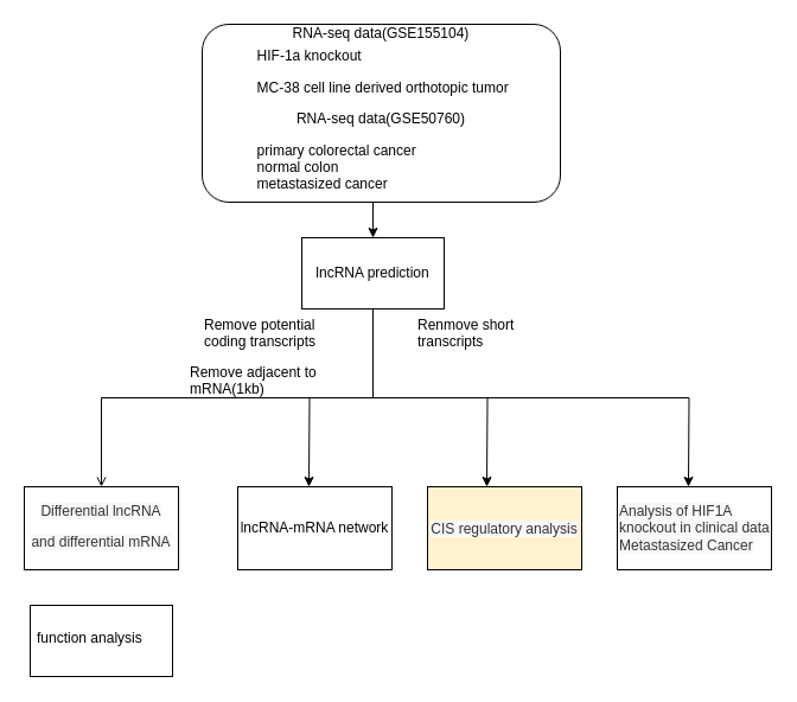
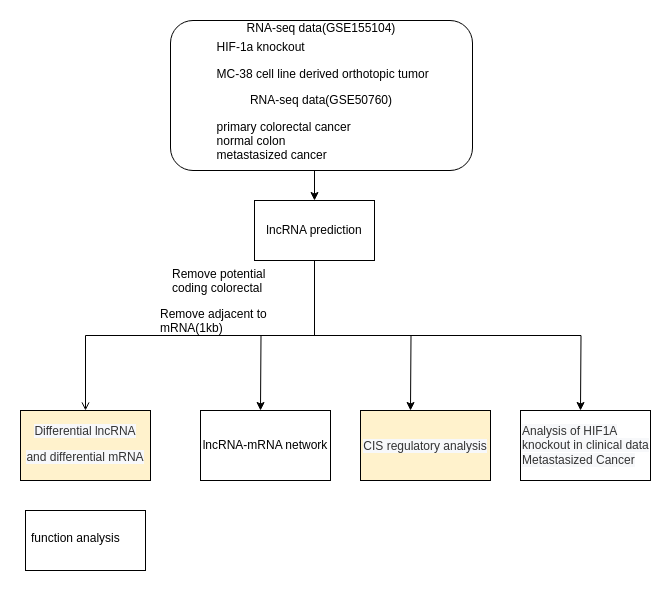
  <mxCell id="0" />
  <mxCell id="1" parent="0" />
  <mxCell id="2" style="edgeStyle=orthogonalEdgeStyle;rounded=0;orthogonalLoop=1;jettySize=auto;html=1;exitX=0.5;exitY=1;exitDx=0;exitDy=0;entryX=0.5;entryY=0;entryDx=0;entryDy=0;" edge="1" parent="1" source="3"><mxGeometry relative="1" as="geometry"><mxPoint x="314" y="200" as="targetPoint" /></mxGeometry></mxCell>
  <mxCell id="3" value="&lt;p style=&quot;line-height: 0%&quot;&gt;&lt;font style=&quot;font-size: 12px&quot;&gt;RNA-seq data(GSE155104)&lt;/font&gt;&lt;/p&gt;&lt;p style=&quot;text-align: left&quot;&gt;&lt;font style=&quot;font-size: 12px&quot;&gt;&lt;span style=&quot;background-color: rgb(255 , 255 , 255) ; font-family: &amp;#34;verdana&amp;#34; , &amp;#34;arial&amp;#34; , &amp;#34;helvetica&amp;#34; , sans-serif&quot;&gt;&amp;nbsp; HIF-1a knockout&lt;/span&gt;&lt;/font&gt;&lt;/p&gt;&lt;p style=&quot;text-align: left&quot;&gt;&lt;font style=&quot;font-size: 12px&quot;&gt;&lt;span style=&quot;font-family: &amp;#34;verdana&amp;#34; , &amp;#34;arial&amp;#34; , &amp;#34;helvetica&amp;#34; , sans-serif ; background-color: rgb(255 , 255 , 255)&quot;&gt;&amp;nbsp; MC-38 cell line derived orthotopic tumor&lt;/span&gt;&lt;/font&gt;&lt;span&gt;&amp;nbsp;&lt;/span&gt;&lt;/p&gt;&lt;p&gt;&lt;font style=&quot;font-size: 12px&quot;&gt;&lt;font style=&quot;font-size: 12px&quot;&gt;RNA-seq data(GSE50760)&lt;br&gt;&lt;/font&gt;&lt;/font&gt;&lt;/p&gt;&lt;p&gt;&lt;/p&gt;&lt;div style=&quot;text-align: left&quot;&gt;&lt;span style=&quot;background-color: rgb(255 , 255 , 255) ; font-family: &amp;#34;verdana&amp;#34; , &amp;#34;arial&amp;#34; , &amp;#34;helvetica&amp;#34; , sans-serif&quot;&gt;&amp;nbsp; primary colorectal cancer&amp;nbsp;&lt;/span&gt;&lt;/div&gt;&lt;font style=&quot;font-size: 12px&quot;&gt;&lt;div style=&quot;text-align: left&quot;&gt;&lt;span style=&quot;background-color: rgb(255 , 255 , 255) ; font-family: &amp;#34;verdana&amp;#34; , &amp;#34;arial&amp;#34; , &amp;#34;helvetica&amp;#34; , sans-serif&quot;&gt;&amp;nbsp; normal colon&lt;/span&gt;&lt;/div&gt;&lt;font style=&quot;font-size: 12px&quot;&gt;&lt;div style=&quot;text-align: left&quot;&gt;&lt;span style=&quot;background-color: rgb(255 , 255 , 255) ; font-family: &amp;#34;verdana&amp;#34; , &amp;#34;arial&amp;#34; , &amp;#34;helvetica&amp;#34; , sans-serif&quot;&gt;&amp;nbsp; metastasized cancer&lt;/span&gt;&lt;/div&gt;&lt;/font&gt;&lt;/font&gt;&lt;p&gt;&lt;/p&gt;&lt;p&gt;&lt;/p&gt;" style="rounded=1;whiteSpace=wrap;html=1;fontSize=12;glass=0;strokeWidth=1;shadow=0;" parent="1" vertex="1"><mxGeometry x="170" y="20" width="302" height="150" as="geometry" /></mxCell>
- <mxCell id="4" value="Remove potential&#10;coding transcripts" style="text;whiteSpace=wrap;html=1;" vertex="1" parent="1"><mxGeometry x="170" y="260" width="120" height="40" as="geometry" /></mxCell>
- <mxCell id="5" value="Renmove short&#10;transcripts" style="text;whiteSpace=wrap;html=1;" vertex="1" parent="1"><mxGeometry x="350" y="260" width="110" height="40" as="geometry" /></mxCell>
+ <mxCell id="4" value="Remove potential&#10;coding colorectal" style="text;whiteSpace=wrap;html=1;" vertex="1" parent="1"><mxGeometry x="170" y="260" width="120" height="40" as="geometry" /></mxCell>
  <mxCell id="6" value="Remove adjacent to&#10;mRNA(1kb)" style="text;whiteSpace=wrap;html=1;" vertex="1" parent="1"><mxGeometry x="158" y="300" width="130" height="40" as="geometry" /></mxCell>
- <mxCell id="7" value="&lt;p&gt;&lt;span style=&quot;color: rgb(51 , 51 , 51) ; line-height: 26px ; background-color: rgb(247 , 248 , 250)&quot;&gt;&lt;font style=&quot;font-size: 12px&quot;&gt;Differential lncRNA and differential mRNA&lt;/font&gt;&lt;/span&gt;&lt;/p&gt;" style="whiteSpace=wrap;html=1;shadow=0;strokeWidth=1;spacing=6;spacingTop=-4;" vertex="1" parent="1"><mxGeometry x="20" y="410" width="130" height="70" as="geometry" /></mxCell>
+ <mxCell id="7" value="&lt;p&gt;&lt;span style=&quot;color: rgb(51 , 51 , 51) ; line-height: 26px ; background-color: rgb(247 , 248 , 250)&quot;&gt;&lt;font style=&quot;font-size: 12px&quot;&gt;Differential lncRNA and differential mRNA&lt;/font&gt;&lt;/span&gt;&lt;/p&gt;" style="whiteSpace=wrap;html=1;shadow=0;strokeWidth=1;spacing=6;spacingTop=-4;fillColor=#fff2cc;" vertex="1" parent="1"><mxGeometry x="20" y="410" width="130" height="70" as="geometry" /></mxCell>
  <mxCell id="8" style="edgeStyle=orthogonalEdgeStyle;rounded=0;orthogonalLoop=1;jettySize=auto;html=1;exitX=0.5;exitY=1;exitDx=0;exitDy=0;entryX=0.5;entryY=0;entryDx=0;entryDy=0;endArrow=open;" edge="1" parent="1" source="12" target="7"><mxGeometry relative="1" as="geometry" /></mxCell>
  <mxCell id="9" style="edgeStyle=orthogonalEdgeStyle;rounded=0;orthogonalLoop=1;jettySize=auto;html=1;exitX=0.5;exitY=1;exitDx=0;exitDy=0;" edge="1" parent="1" source="12"><mxGeometry relative="1" as="geometry"><mxPoint x="260" y="410" as="targetPoint" /></mxGeometry></mxCell>
  <mxCell id="10" style="edgeStyle=orthogonalEdgeStyle;rounded=0;orthogonalLoop=1;jettySize=auto;html=1;exitX=0.5;exitY=1;exitDx=0;exitDy=0;" edge="1" parent="1" source="12"><mxGeometry relative="1" as="geometry"><mxPoint x="410" y="410" as="targetPoint" /></mxGeometry></mxCell>
  <mxCell id="11" style="edgeStyle=orthogonalEdgeStyle;rounded=0;orthogonalLoop=1;jettySize=auto;html=1;exitX=0.5;exitY=1;exitDx=0;exitDy=0;" edge="1" parent="1" source="12"><mxGeometry relative="1" as="geometry"><mxPoint x="580" y="410" as="targetPoint" /></mxGeometry></mxCell>
  <mxCell id="12" value="&lt;span&gt;lncRNA prediction&lt;/span&gt;" style="rounded=0;whiteSpace=wrap;html=1;" vertex="1" parent="1"><mxGeometry x="254" y="200" width="120" height="60" as="geometry" /></mxCell>
  <mxCell id="13" value="&lt;p&gt;function analysis&lt;br&gt;&lt;/p&gt;" style="whiteSpace=wrap;html=1;shadow=0;strokeWidth=1;spacing=6;spacingTop=-4;align=left;" vertex="1" parent="1"><mxGeometry x="25" y="510" width="120" height="60" as="geometry" /></mxCell>
  <mxCell id="14" value="lncRNA-mRNA network" style="rounded=0;whiteSpace=wrap;html=1;" vertex="1" parent="1"><mxGeometry x="200" y="410" width="130" height="70" as="geometry" /></mxCell>
  <mxCell id="15" value="&lt;p&gt;&lt;span style=&quot;color: rgb(51 , 51 , 51) ; line-height: 26px ; background-color: rgb(247 , 248 , 250)&quot;&gt;&lt;font style=&quot;font-size: 12px&quot;&gt;CIS regulatory analysis&lt;/font&gt;&lt;/span&gt;&lt;/p&gt;" style="rounded=0;whiteSpace=wrap;html=1;fillColor=#fff2cc;" vertex="1" parent="1"><mxGeometry x="360" y="410" width="130" height="70" as="geometry" /></mxCell>
  <mxCell id="16" value="&lt;div&gt;&lt;span style=&quot;background-color: rgb(247 , 248 , 250) ; color: rgb(51 , 51 , 51)&quot;&gt;Analysis of HIF1A knockout in clinical data Metastasized Cancer&lt;/span&gt;&lt;/div&gt;" style="rounded=0;whiteSpace=wrap;html=1;align=left;" vertex="1" parent="1"><mxGeometry x="520" y="410" width="130" height="70" as="geometry" /></mxCell>
